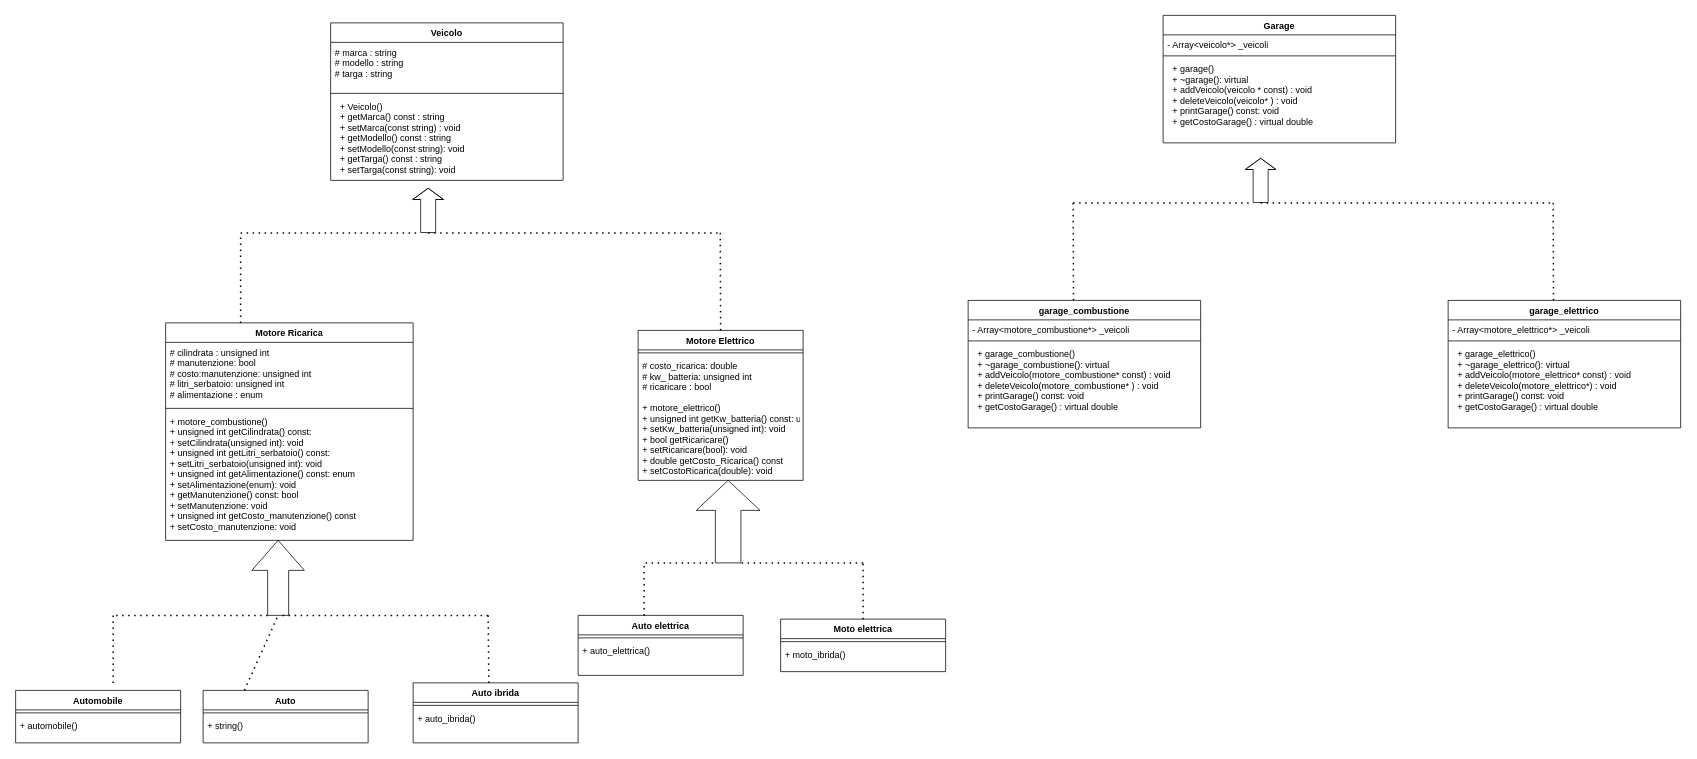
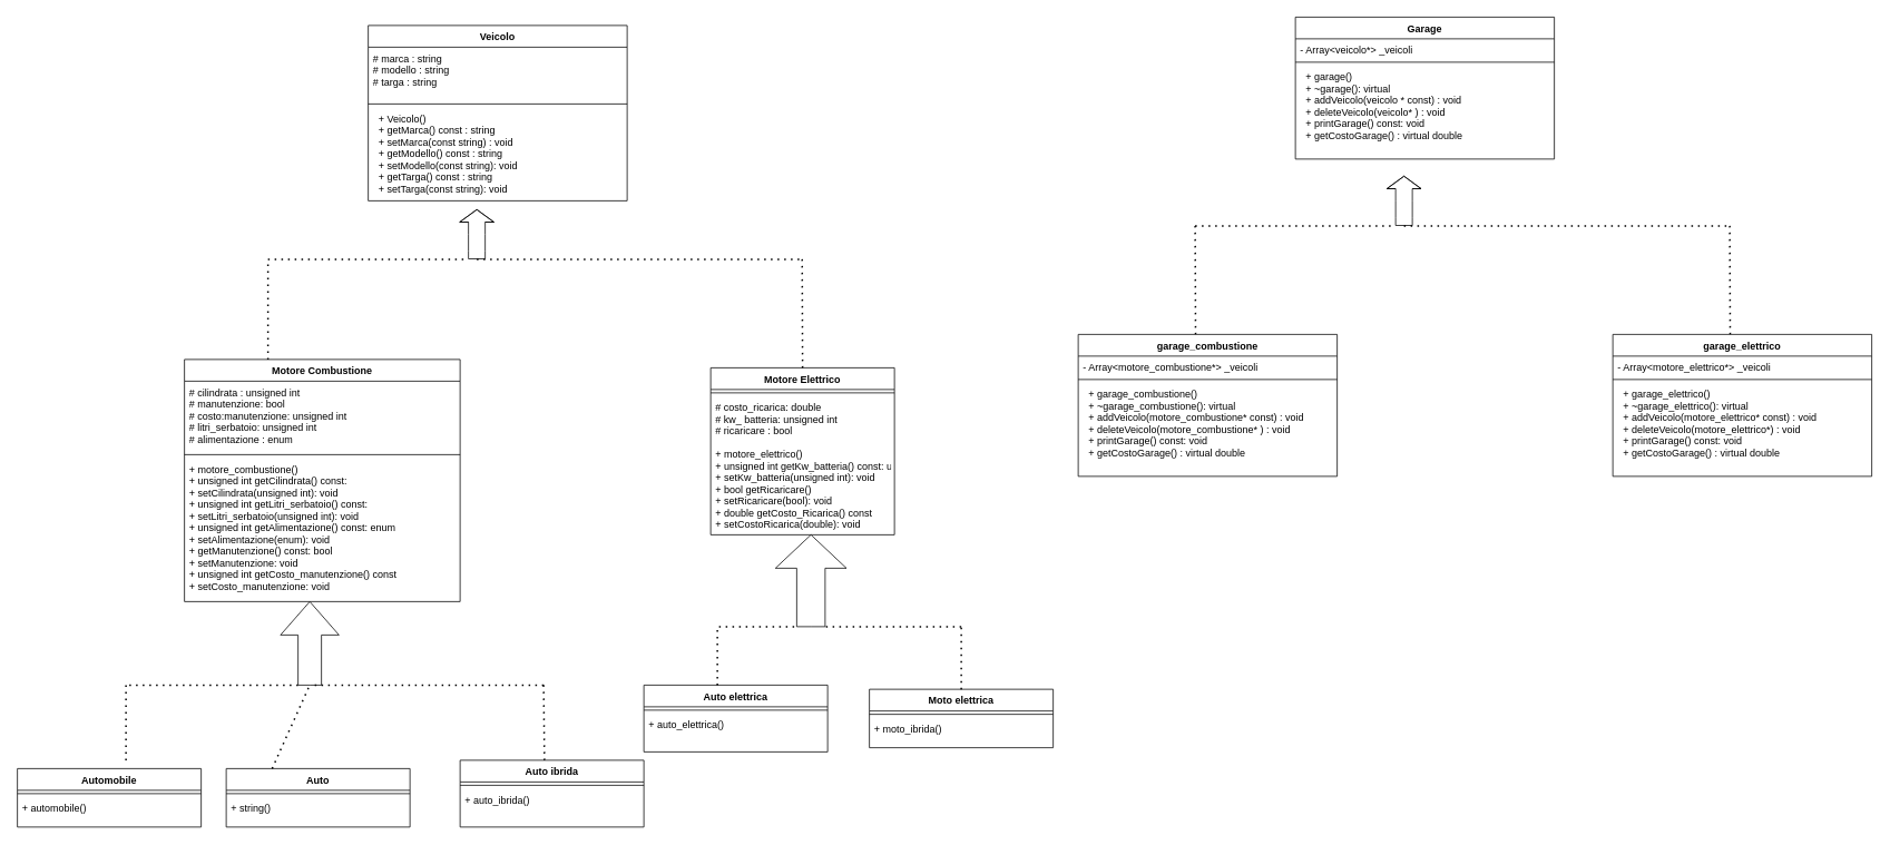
  <mxCell id="0" />
  <mxCell id="1" parent="0" />
  <mxCell id="2" value="Garage" style="swimlane;fontStyle=1;align=center;verticalAlign=top;childLayout=stackLayout;horizontal=1;startSize=26;horizontalStack=0;resizeParent=1;resizeParentMax=0;resizeLast=0;collapsible=1;marginBottom=0;" parent="1" vertex="1"><mxGeometry x="1550" y="20" width="310" height="170" as="geometry" /></mxCell>
  <mxCell id="3" value="- Array&lt;veicolo*&gt; _veicoli" style="text;strokeColor=none;fillColor=none;align=left;verticalAlign=top;spacingLeft=4;spacingRight=4;overflow=hidden;rotatable=0;points=[[0,0.5],[1,0.5]];portConstraint=eastwest;" parent="2" vertex="1"><mxGeometry y="26" width="310" height="24" as="geometry" /></mxCell>
  <mxCell id="4" value="" style="line;strokeWidth=1;fillColor=none;align=left;verticalAlign=middle;spacingTop=-1;spacingLeft=3;spacingRight=3;rotatable=0;labelPosition=right;points=[];portConstraint=eastwest;strokeColor=inherit;" parent="2" vertex="1"><mxGeometry y="50" width="310" height="8" as="geometry" /></mxCell>
  <mxCell id="5" value="  + garage() &#10;  + ~garage(): virtual &#10;  + addVeicolo(veicolo * const) : void&#10;  + deleteVeicolo(veicolo* ) : void&#10;  + printGarage() const: void&#10;  + getCostoGarage() : virtual double&#10;  &#10;" style="text;strokeColor=none;fillColor=none;align=left;verticalAlign=top;spacingLeft=4;spacingRight=4;overflow=hidden;rotatable=0;points=[[0,0.5],[1,0.5]];portConstraint=eastwest;" parent="2" vertex="1"><mxGeometry y="58" width="310" height="112" as="geometry" /></mxCell>
- <mxCell id="6" value="Motore Ricarica" style="swimlane;fontStyle=1;align=center;verticalAlign=top;childLayout=stackLayout;horizontal=1;startSize=26;horizontalStack=0;resizeParent=1;resizeParentMax=0;resizeLast=0;collapsible=1;marginBottom=0;" parent="1" vertex="1"><mxGeometry x="220" y="430" width="330" height="290" as="geometry" /></mxCell>
+ <mxCell id="6" value="Motore Combustione" style="swimlane;fontStyle=1;align=center;verticalAlign=top;childLayout=stackLayout;horizontal=1;startSize=26;horizontalStack=0;resizeParent=1;resizeParentMax=0;resizeLast=0;collapsible=1;marginBottom=0;" parent="1" vertex="1"><mxGeometry x="220" y="430" width="330" height="290" as="geometry" /></mxCell>
  <mxCell id="7" value="# cilindrata : unsigned int&#10;# manutenzione: bool&#10;# costo:manutenzione: unsigned int&#10;# litri_serbatoio: unsigned int&#10;# alimentazione : enum" style="text;strokeColor=none;fillColor=none;align=left;verticalAlign=top;spacingLeft=4;spacingRight=4;overflow=hidden;rotatable=0;points=[[0,0.5],[1,0.5]];portConstraint=eastwest;" parent="6" vertex="1"><mxGeometry y="26" width="330" height="84" as="geometry" /></mxCell>
  <mxCell id="8" value="" style="line;strokeWidth=1;fillColor=none;align=left;verticalAlign=middle;spacingTop=-1;spacingLeft=3;spacingRight=3;rotatable=0;labelPosition=right;points=[];portConstraint=eastwest;strokeColor=inherit;" parent="6" vertex="1"><mxGeometry y="110" width="330" height="8" as="geometry" /></mxCell>
  <mxCell id="9" value="+ motore_combustione()&#10;+ unsigned int getCilindrata() const:&#10;+ setCilindrata(unsigned int): void&#10;+ unsigned int getLitri_serbatoio() const:&#10;+ setLitri_serbatoio(unsigned int): void&#10;+ unsigned int getAlimentazione() const: enum &#10;+ setAlimentazione(enum): void&#10;+ getManutenzione() const: bool &#10;+ setManutenzione: void&#10;+ unsigned int getCosto_manutenzione() const&#10;+ setCosto_manutenzione: void" style="text;strokeColor=none;fillColor=none;align=left;verticalAlign=top;spacingLeft=4;spacingRight=4;overflow=hidden;rotatable=0;points=[[0,0.5],[1,0.5]];portConstraint=eastwest;" parent="6" vertex="1"><mxGeometry y="118" width="330" height="172" as="geometry" /></mxCell>
  <mxCell id="10" value="Motore Elettrico" style="swimlane;fontStyle=1;align=center;verticalAlign=top;childLayout=stackLayout;horizontal=1;startSize=26;horizontalStack=0;resizeParent=1;resizeParentMax=0;resizeLast=0;collapsible=1;marginBottom=0;" parent="1" vertex="1"><mxGeometry x="850" y="440" width="220" height="200" as="geometry" /></mxCell>
  <mxCell id="11" value="" style="line;strokeWidth=1;fillColor=none;align=left;verticalAlign=middle;spacingTop=-1;spacingLeft=3;spacingRight=3;rotatable=0;labelPosition=right;points=[];portConstraint=eastwest;strokeColor=inherit;" parent="10" vertex="1"><mxGeometry y="26" width="220" height="8" as="geometry" /></mxCell>
  <mxCell id="12" value="# costo_ricarica: double&#10;# kw_ batteria: unsigned int&#10;# ricaricare : bool" style="text;strokeColor=none;fillColor=none;align=left;verticalAlign=top;spacingLeft=4;spacingRight=4;overflow=hidden;rotatable=0;points=[[0,0.5],[1,0.5]];portConstraint=eastwest;" parent="10" vertex="1"><mxGeometry y="34" width="220" height="56" as="geometry" /></mxCell>
  <mxCell id="13" value="+ motore_elettrico()&#10;+ unsigned int getKw_batteria() const: unsigned int &#10;+ setKw_batteria(unsigned int): void&#10;+ bool getRicaricare()  &#10;+ setRicaricare(bool): void&#10;+ double getCosto_Ricarica() const&#10;+ setCostoRicarica(double): void" style="text;strokeColor=none;fillColor=none;align=left;verticalAlign=top;spacingLeft=4;spacingRight=4;overflow=hidden;rotatable=0;points=[[0,0.5],[1,0.5]];portConstraint=eastwest;" parent="10" vertex="1"><mxGeometry y="90" width="220" height="110" as="geometry" /></mxCell>
  <mxCell id="14" value="Automobile" style="swimlane;fontStyle=1;align=center;verticalAlign=top;childLayout=stackLayout;horizontal=1;startSize=26;horizontalStack=0;resizeParent=1;resizeParentMax=0;resizeLast=0;collapsible=1;marginBottom=0;" parent="1" vertex="1"><mxGeometry x="20" y="920" width="220" height="70" as="geometry" /></mxCell>
  <mxCell id="15" value="" style="line;strokeWidth=1;fillColor=none;align=left;verticalAlign=middle;spacingTop=-1;spacingLeft=3;spacingRight=3;rotatable=0;labelPosition=right;points=[];portConstraint=eastwest;strokeColor=inherit;" parent="14" vertex="1"><mxGeometry y="26" width="220" height="8" as="geometry" /></mxCell>
  <mxCell id="16" value="+ automobile()" style="text;strokeColor=none;fillColor=none;align=left;verticalAlign=top;spacingLeft=4;spacingRight=4;overflow=hidden;rotatable=0;points=[[0,0.5],[1,0.5]];portConstraint=eastwest;" parent="14" vertex="1"><mxGeometry y="34" width="220" height="36" as="geometry" /></mxCell>
  <mxCell id="17" value="Auto" style="swimlane;fontStyle=1;align=center;verticalAlign=top;childLayout=stackLayout;horizontal=1;startSize=26;horizontalStack=0;resizeParent=1;resizeParentMax=0;resizeLast=0;collapsible=1;marginBottom=0;" parent="1" vertex="1"><mxGeometry x="270" y="920" width="220" height="70" as="geometry" /></mxCell>
  <mxCell id="18" value="" style="line;strokeWidth=1;fillColor=none;align=left;verticalAlign=middle;spacingTop=-1;spacingLeft=3;spacingRight=3;rotatable=0;labelPosition=right;points=[];portConstraint=eastwest;strokeColor=inherit;" parent="17" vertex="1"><mxGeometry y="26" width="220" height="8" as="geometry" /></mxCell>
  <mxCell id="19" value="+ string()" style="text;strokeColor=none;fillColor=none;align=left;verticalAlign=top;spacingLeft=4;spacingRight=4;overflow=hidden;rotatable=0;points=[[0,0.5],[1,0.5]];portConstraint=eastwest;" parent="17" vertex="1"><mxGeometry y="34" width="220" height="36" as="geometry" /></mxCell>
  <mxCell id="20" value="Auto ibrida" style="swimlane;fontStyle=1;align=center;verticalAlign=top;childLayout=stackLayout;horizontal=1;startSize=26;horizontalStack=0;resizeParent=1;resizeParentMax=0;resizeLast=0;collapsible=1;marginBottom=0;" parent="1" vertex="1"><mxGeometry x="550" y="910" width="220" height="80" as="geometry" /></mxCell>
  <mxCell id="21" value="" style="line;strokeWidth=1;fillColor=none;align=left;verticalAlign=middle;spacingTop=-1;spacingLeft=3;spacingRight=3;rotatable=0;labelPosition=right;points=[];portConstraint=eastwest;strokeColor=inherit;" parent="20" vertex="1"><mxGeometry y="26" width="220" height="8" as="geometry" /></mxCell>
  <mxCell id="22" value="+ auto_ibrida()" style="text;strokeColor=none;fillColor=none;align=left;verticalAlign=top;spacingLeft=4;spacingRight=4;overflow=hidden;rotatable=0;points=[[0,0.5],[1,0.5]];portConstraint=eastwest;" parent="20" vertex="1"><mxGeometry y="34" width="220" height="46" as="geometry" /></mxCell>
  <mxCell id="23" value="Moto elettrica" style="swimlane;fontStyle=1;align=center;verticalAlign=top;childLayout=stackLayout;horizontal=1;startSize=26;horizontalStack=0;resizeParent=1;resizeParentMax=0;resizeLast=0;collapsible=1;marginBottom=0;" parent="1" vertex="1"><mxGeometry x="1040" y="825" width="220" height="70" as="geometry" /></mxCell>
  <mxCell id="24" value="" style="line;strokeWidth=1;fillColor=none;align=left;verticalAlign=middle;spacingTop=-1;spacingLeft=3;spacingRight=3;rotatable=0;labelPosition=right;points=[];portConstraint=eastwest;strokeColor=inherit;" parent="23" vertex="1"><mxGeometry y="26" width="220" height="8" as="geometry" /></mxCell>
  <mxCell id="25" value="+ moto_ibrida()" style="text;strokeColor=none;fillColor=none;align=left;verticalAlign=top;spacingLeft=4;spacingRight=4;overflow=hidden;rotatable=0;points=[[0,0.5],[1,0.5]];portConstraint=eastwest;" parent="23" vertex="1"><mxGeometry y="34" width="220" height="36" as="geometry" /></mxCell>
  <mxCell id="26" value="Auto elettrica" style="swimlane;fontStyle=1;align=center;verticalAlign=top;childLayout=stackLayout;horizontal=1;startSize=26;horizontalStack=0;resizeParent=1;resizeParentMax=0;resizeLast=0;collapsible=1;marginBottom=0;" parent="1" vertex="1"><mxGeometry x="770" y="820" width="220" height="80" as="geometry" /></mxCell>
  <mxCell id="27" value="" style="line;strokeWidth=1;fillColor=none;align=left;verticalAlign=middle;spacingTop=-1;spacingLeft=3;spacingRight=3;rotatable=0;labelPosition=right;points=[];portConstraint=eastwest;strokeColor=inherit;" parent="26" vertex="1"><mxGeometry y="26" width="220" height="8" as="geometry" /></mxCell>
  <mxCell id="28" value="+ auto_elettrica()" style="text;strokeColor=none;fillColor=none;align=left;verticalAlign=top;spacingLeft=4;spacingRight=4;overflow=hidden;rotatable=0;points=[[0,0.5],[1,0.5]];portConstraint=eastwest;" parent="26" vertex="1"><mxGeometry y="34" width="220" height="46" as="geometry" /></mxCell>
  <mxCell id="29" value="" style="endArrow=none;dashed=1;html=1;dashPattern=1 3;strokeWidth=2;rounded=0;" parent="1" edge="1"><mxGeometry width="50" height="50" relative="1" as="geometry"><mxPoint x="320" y="430" as="sourcePoint" /><mxPoint x="320" y="310" as="targetPoint" /></mxGeometry></mxCell>
  <mxCell id="30" value="" style="shape=flexArrow;endArrow=classic;html=1;rounded=0;width=20;endSize=4.67;" parent="1" edge="1"><mxGeometry width="50" height="50" relative="1" as="geometry"><mxPoint x="570" y="310" as="sourcePoint" /><mxPoint x="570" y="250" as="targetPoint" /><Array as="points"><mxPoint x="570" y="300" /><mxPoint x="570" y="280" /></Array></mxGeometry></mxCell>
  <mxCell id="31" value="" style="endArrow=none;dashed=1;html=1;dashPattern=1 3;strokeWidth=2;rounded=0;" parent="1" edge="1"><mxGeometry width="50" height="50" relative="1" as="geometry"><mxPoint x="320" y="310" as="sourcePoint" /><mxPoint x="560" y="310" as="targetPoint" /></mxGeometry></mxCell>
  <mxCell id="32" value="" style="endArrow=none;dashed=1;html=1;dashPattern=1 3;strokeWidth=2;rounded=0;" parent="1" edge="1"><mxGeometry width="50" height="50" relative="1" as="geometry"><mxPoint x="960" y="440" as="sourcePoint" /><mxPoint x="959.5" y="310" as="targetPoint" /></mxGeometry></mxCell>
  <mxCell id="33" value="" style="endArrow=none;dashed=1;html=1;dashPattern=1 3;strokeWidth=2;rounded=0;" parent="1" edge="1"><mxGeometry width="50" height="50" relative="1" as="geometry"><mxPoint x="570" y="310" as="sourcePoint" /><mxPoint x="960" y="310" as="targetPoint" /></mxGeometry></mxCell>
  <mxCell id="34" value="" style="html=1;shadow=0;dashed=0;align=center;verticalAlign=middle;shape=mxgraph.arrows2.arrow;dy=0.6;dx=40;direction=north;notch=0;" parent="1" vertex="1"><mxGeometry x="335" y="720" width="70" height="100" as="geometry" /></mxCell>
  <mxCell id="35" value="" style="endArrow=none;dashed=1;html=1;dashPattern=1 3;strokeWidth=2;rounded=0;" parent="1" edge="1"><mxGeometry width="50" height="50" relative="1" as="geometry"><mxPoint x="150" y="910" as="sourcePoint" /><mxPoint x="150" y="820" as="targetPoint" /></mxGeometry></mxCell>
  <mxCell id="36" value="" style="endArrow=none;dashed=1;html=1;dashPattern=1 3;strokeWidth=2;rounded=0;exitX=0.25;exitY=0;exitDx=0;exitDy=0;entryX=0;entryY=0.5;entryDx=0;entryDy=0;entryPerimeter=0;" parent="1" source="17" target="34" edge="1"><mxGeometry width="50" height="50" relative="1" as="geometry"><mxPoint x="810" y="920" as="sourcePoint" /><mxPoint x="860" y="870" as="targetPoint" /></mxGeometry></mxCell>
  <mxCell id="37" value="" style="endArrow=none;dashed=1;html=1;dashPattern=1 3;strokeWidth=2;rounded=0;entryX=0.459;entryY=0;entryDx=0;entryDy=0;entryPerimeter=0;" parent="1" target="20" edge="1"><mxGeometry width="50" height="50" relative="1" as="geometry"><mxPoint x="650" y="820" as="sourcePoint" /><mxPoint x="860" y="870" as="targetPoint" /></mxGeometry></mxCell>
  <mxCell id="38" value="" style="endArrow=none;dashed=1;html=1;dashPattern=1 3;strokeWidth=2;rounded=0;exitX=0;exitY=0;exitDx=0;exitDy=21;exitPerimeter=0;" parent="1" source="34" edge="1"><mxGeometry width="50" height="50" relative="1" as="geometry"><mxPoint x="870" y="790" as="sourcePoint" /><mxPoint x="150" y="820" as="targetPoint" /></mxGeometry></mxCell>
  <mxCell id="39" value="" style="endArrow=none;dashed=1;html=1;dashPattern=1 3;strokeWidth=2;rounded=0;entryX=0;entryY=0.5;entryDx=0;entryDy=0;entryPerimeter=0;" parent="1" target="34" edge="1"><mxGeometry width="50" height="50" relative="1" as="geometry"><mxPoint x="650" y="820" as="sourcePoint" /><mxPoint x="160" y="830" as="targetPoint" /></mxGeometry></mxCell>
  <mxCell id="40" value="" style="html=1;shadow=0;dashed=0;align=center;verticalAlign=middle;shape=mxgraph.arrows2.arrow;dy=0.6;dx=40;direction=north;notch=0;" parent="1" vertex="1"><mxGeometry x="927.5" y="640" width="85" height="110" as="geometry" /></mxCell>
  <mxCell id="41" value="" style="endArrow=none;dashed=1;html=1;dashPattern=1 3;strokeWidth=2;rounded=0;exitX=0.4;exitY=0;exitDx=0;exitDy=0;exitPerimeter=0;" parent="1" source="26" edge="1"><mxGeometry x="1" y="-150" width="50" height="50" relative="1" as="geometry"><mxPoint x="810" y="800" as="sourcePoint" /><mxPoint x="858" y="750" as="targetPoint" /><mxPoint x="-148" y="-150" as="offset" /></mxGeometry></mxCell>
  <mxCell id="42" value="" style="endArrow=none;dashed=1;html=1;dashPattern=1 3;strokeWidth=2;rounded=0;exitX=0.5;exitY=0;exitDx=0;exitDy=0;" parent="1" source="23" edge="1"><mxGeometry width="50" height="50" relative="1" as="geometry"><mxPoint x="1160" y="960" as="sourcePoint" /><mxPoint x="1150" y="750" as="targetPoint" /></mxGeometry></mxCell>
  <mxCell id="43" value="" style="endArrow=none;dashed=1;html=1;dashPattern=1 3;strokeWidth=2;rounded=0;" parent="1" edge="1"><mxGeometry width="50" height="50" relative="1" as="geometry"><mxPoint x="860" y="750" as="sourcePoint" /><mxPoint x="950" y="750" as="targetPoint" /></mxGeometry></mxCell>
  <mxCell id="44" value="" style="endArrow=none;dashed=1;html=1;dashPattern=1 3;strokeWidth=2;rounded=0;entryX=0;entryY=0;entryDx=0;entryDy=59.5;entryPerimeter=0;" parent="1" target="40" edge="1"><mxGeometry width="50" height="50" relative="1" as="geometry"><mxPoint x="1150" y="750" as="sourcePoint" /><mxPoint x="860" y="590" as="targetPoint" /></mxGeometry></mxCell>
  <mxCell id="45" value="Veicolo" style="swimlane;fontStyle=1;align=center;verticalAlign=top;childLayout=stackLayout;horizontal=1;startSize=26;horizontalStack=0;resizeParent=1;resizeParentMax=0;resizeLast=0;collapsible=1;marginBottom=0;" vertex="1" parent="1"><mxGeometry x="440" y="30" width="310" height="210" as="geometry" /></mxCell>
  <mxCell id="46" value="# marca : string&#10;# modello : string&#10;# targa : string" style="text;strokeColor=none;fillColor=none;align=left;verticalAlign=top;spacingLeft=4;spacingRight=4;overflow=hidden;rotatable=0;points=[[0,0.5],[1,0.5]];portConstraint=eastwest;" vertex="1" parent="45"><mxGeometry y="26" width="310" height="64" as="geometry" /></mxCell>
  <mxCell id="47" value="" style="line;strokeWidth=1;fillColor=none;align=left;verticalAlign=middle;spacingTop=-1;spacingLeft=3;spacingRight=3;rotatable=0;labelPosition=right;points=[];portConstraint=eastwest;strokeColor=inherit;" vertex="1" parent="45"><mxGeometry y="90" width="310" height="8" as="geometry" /></mxCell>
  <mxCell id="48" value="  + Veicolo()&#10;  + getMarca() const : string&#10;  + setMarca(const string) : void&#10;  + getModello() const : string&#10;  + setModello(const string): void&#10;  + getTarga() const : string&#10;  + setTarga(const string): void&#10;  &#10;" style="text;strokeColor=none;fillColor=none;align=left;verticalAlign=top;spacingLeft=4;spacingRight=4;overflow=hidden;rotatable=0;points=[[0,0.5],[1,0.5]];portConstraint=eastwest;" vertex="1" parent="45"><mxGeometry y="98" width="310" height="112" as="geometry" /></mxCell>
  <mxCell id="49" value="" style="shape=flexArrow;endArrow=classic;html=1;rounded=0;width=20;endSize=4.67;" edge="1" parent="1"><mxGeometry width="50" height="50" relative="1" as="geometry"><mxPoint x="1680" y="270" as="sourcePoint" /><mxPoint x="1680" y="210" as="targetPoint" /><Array as="points"><mxPoint x="1680" y="260" /><mxPoint x="1680" y="240" /></Array></mxGeometry></mxCell>
  <mxCell id="50" value="" style="endArrow=none;dashed=1;html=1;dashPattern=1 3;strokeWidth=2;rounded=0;" edge="1" parent="1"><mxGeometry width="50" height="50" relative="1" as="geometry"><mxPoint x="1430" y="270" as="sourcePoint" /><mxPoint x="1670" y="270" as="targetPoint" /></mxGeometry></mxCell>
  <mxCell id="51" value="" style="endArrow=none;dashed=1;html=1;dashPattern=1 3;strokeWidth=2;rounded=0;" edge="1" parent="1"><mxGeometry width="50" height="50" relative="1" as="geometry"><mxPoint x="1680" y="270" as="sourcePoint" /><mxPoint x="2070" y="270" as="targetPoint" /></mxGeometry></mxCell>
  <mxCell id="52" value="" style="endArrow=none;dashed=1;html=1;dashPattern=1 3;strokeWidth=2;rounded=0;" edge="1" parent="1"><mxGeometry x="1" y="-461" width="50" height="50" relative="1" as="geometry"><mxPoint x="1430.5" y="400" as="sourcePoint" /><mxPoint x="1430" y="270" as="targetPoint" /><mxPoint y="-28" as="offset" /></mxGeometry></mxCell>
  <mxCell id="53" value="" style="endArrow=none;dashed=1;html=1;dashPattern=1 3;strokeWidth=2;rounded=0;" edge="1" parent="1"><mxGeometry width="50" height="50" relative="1" as="geometry"><mxPoint x="2070.5" y="400" as="sourcePoint" /><mxPoint x="2070" y="270" as="targetPoint" /></mxGeometry></mxCell>
  <mxCell id="54" value="garage_elettrico" style="swimlane;fontStyle=1;align=center;verticalAlign=top;childLayout=stackLayout;horizontal=1;startSize=26;horizontalStack=0;resizeParent=1;resizeParentMax=0;resizeLast=0;collapsible=1;marginBottom=0;" vertex="1" parent="1"><mxGeometry x="1930" y="400" width="310" height="170" as="geometry" /></mxCell>
  <mxCell id="55" value="- Array&lt;motore_elettrico*&gt; _veicoli" style="text;strokeColor=none;fillColor=none;align=left;verticalAlign=top;spacingLeft=4;spacingRight=4;overflow=hidden;rotatable=0;points=[[0,0.5],[1,0.5]];portConstraint=eastwest;" vertex="1" parent="54"><mxGeometry y="26" width="310" height="24" as="geometry" /></mxCell>
  <mxCell id="56" value="" style="line;strokeWidth=1;fillColor=none;align=left;verticalAlign=middle;spacingTop=-1;spacingLeft=3;spacingRight=3;rotatable=0;labelPosition=right;points=[];portConstraint=eastwest;strokeColor=inherit;" vertex="1" parent="54"><mxGeometry y="50" width="310" height="8" as="geometry" /></mxCell>
  <mxCell id="57" value="  + garage_elettrico() &#10;  + ~garage_elettrico(): virtual &#10;  + addVeicolo(motore_elettrico* const) : void&#10;  + deleteVeicolo(motore_elettrico*) : void&#10;  + printGarage() const: void&#10;  + getCostoGarage() : virtual double&#10;  &#10;" style="text;strokeColor=none;fillColor=none;align=left;verticalAlign=top;spacingLeft=4;spacingRight=4;overflow=hidden;rotatable=0;points=[[0,0.5],[1,0.5]];portConstraint=eastwest;" vertex="1" parent="54"><mxGeometry y="58" width="310" height="112" as="geometry" /></mxCell>
  <mxCell id="58" value="garage_combustione" style="swimlane;fontStyle=1;align=center;verticalAlign=top;childLayout=stackLayout;horizontal=1;startSize=26;horizontalStack=0;resizeParent=1;resizeParentMax=0;resizeLast=0;collapsible=1;marginBottom=0;" vertex="1" parent="1"><mxGeometry x="1290" y="400" width="310" height="170" as="geometry" /></mxCell>
  <mxCell id="59" value="- Array&lt;motore_combustione*&gt; _veicoli" style="text;strokeColor=none;fillColor=none;align=left;verticalAlign=top;spacingLeft=4;spacingRight=4;overflow=hidden;rotatable=0;points=[[0,0.5],[1,0.5]];portConstraint=eastwest;" vertex="1" parent="58"><mxGeometry y="26" width="310" height="24" as="geometry" /></mxCell>
  <mxCell id="60" value="" style="line;strokeWidth=1;fillColor=none;align=left;verticalAlign=middle;spacingTop=-1;spacingLeft=3;spacingRight=3;rotatable=0;labelPosition=right;points=[];portConstraint=eastwest;strokeColor=inherit;" vertex="1" parent="58"><mxGeometry y="50" width="310" height="8" as="geometry" /></mxCell>
  <mxCell id="61" value="  + garage_combustione() &#10;  + ~garage_combustione(): virtual &#10;  + addVeicolo(motore_combustione* const) : void&#10;  + deleteVeicolo(motore_combustione* ) : void&#10;  + printGarage() const: void&#10;  + getCostoGarage() : virtual double&#10;  &#10;" style="text;strokeColor=none;fillColor=none;align=left;verticalAlign=top;spacingLeft=4;spacingRight=4;overflow=hidden;rotatable=0;points=[[0,0.5],[1,0.5]];portConstraint=eastwest;" vertex="1" parent="58"><mxGeometry y="58" width="310" height="112" as="geometry" /></mxCell>
